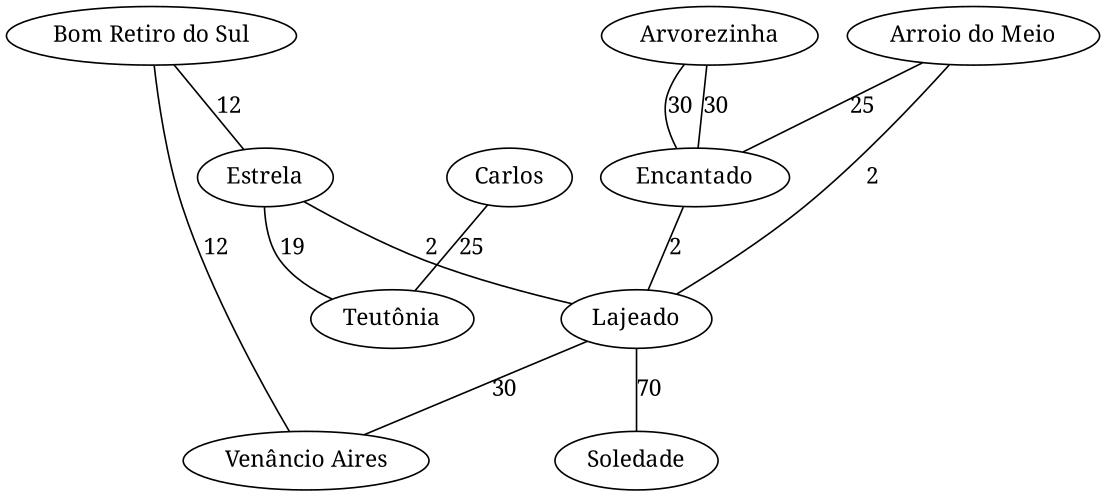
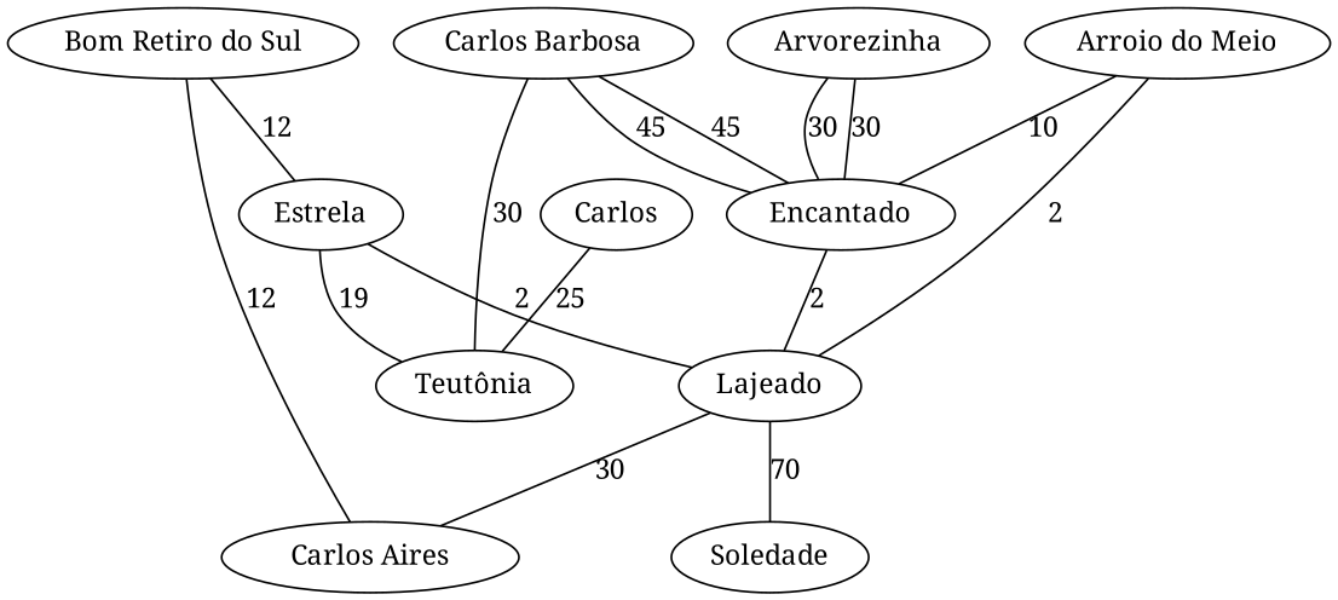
  graph {
    fontname="Noto Serif"
    node [fontname="Noto Serif"]
    edge [fontname="Noto Serif"]
    Encantado
    Lajeado
-   "Venâncio Aires"
+   "Venâncio Aires" [label="Carlos Aires"]
    Soledade
    "Arroio do Meio"
    Arvorezinha
+   "Carlos Barbosa"
    "Teutônia"
    Estrela
    "Bom Retiro do Sul"
    n11 [label=Carlos]
    Encantado -- Lajeado [label=2]
    Lajeado -- "Venâncio Aires" [label=30]
    Lajeado -- Soledade [label=70]
-   "Arroio do Meio" -- Encantado [label=25]
+   "Arroio do Meio" -- Encantado [label=10]
    "Arroio do Meio" -- Lajeado [label=2]
    Arvorezinha -- Encantado [label=30]
    Arvorezinha -- Encantado [label=30]
+   "Carlos Barbosa" -- Encantado [label=45]
+   "Carlos Barbosa" -- Encantado [label=45]
+   "Carlos Barbosa" -- "Teutônia" [label=30]
    Estrela -- Lajeado [label=2]
    Estrela -- "Teutônia" [label=19]
    "Bom Retiro do Sul" -- "Venâncio Aires" [label=12]
    "Bom Retiro do Sul" -- Estrela [label=12]
    n11 -- "Teutônia" [label=25]
  }
